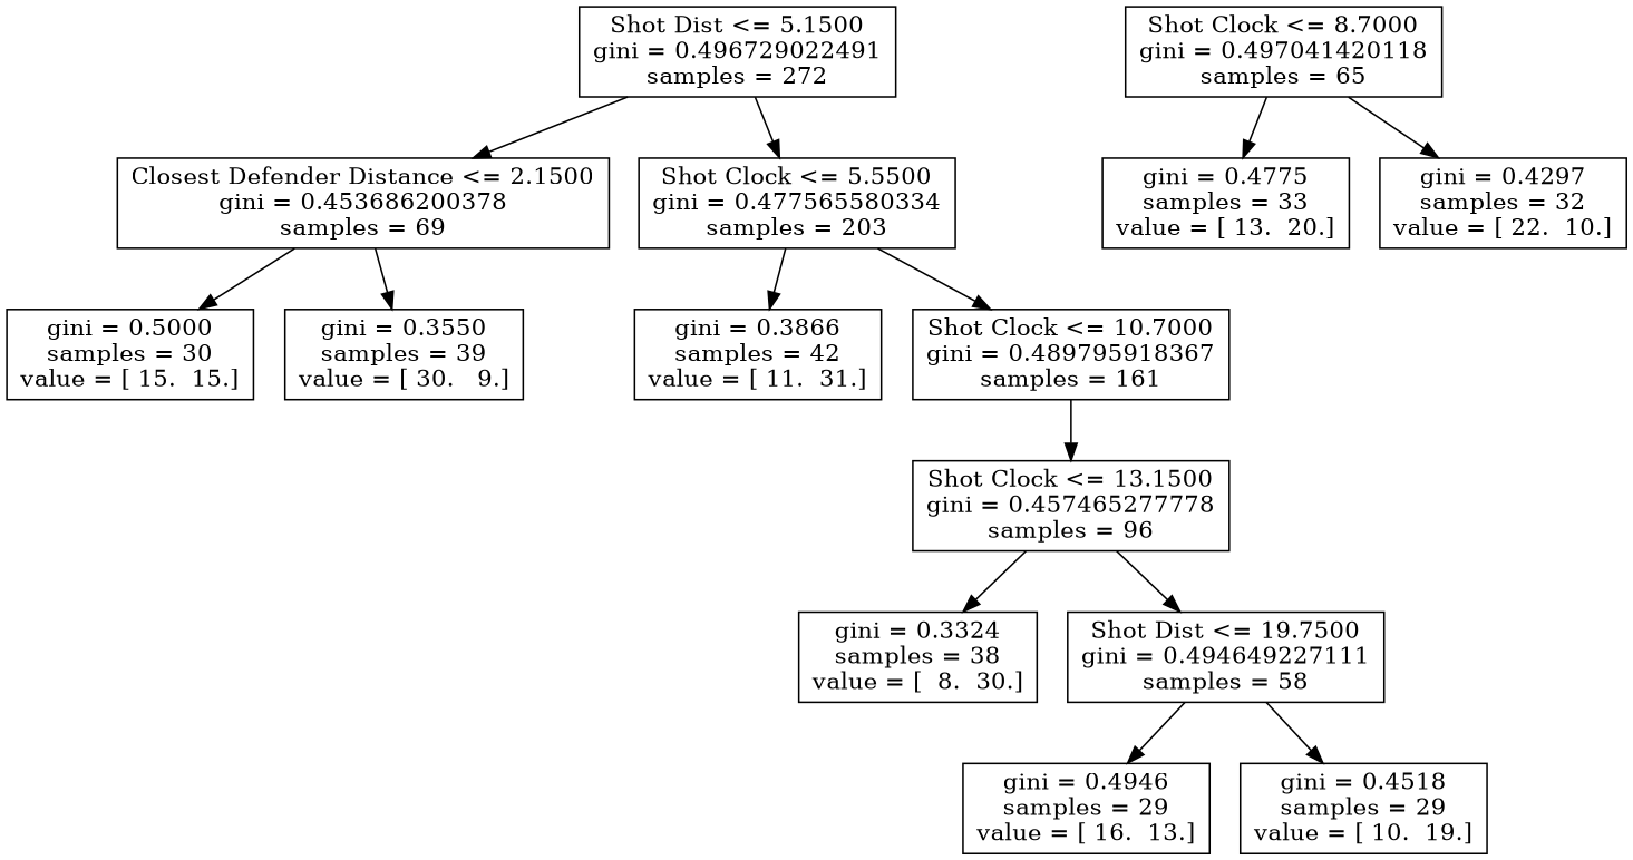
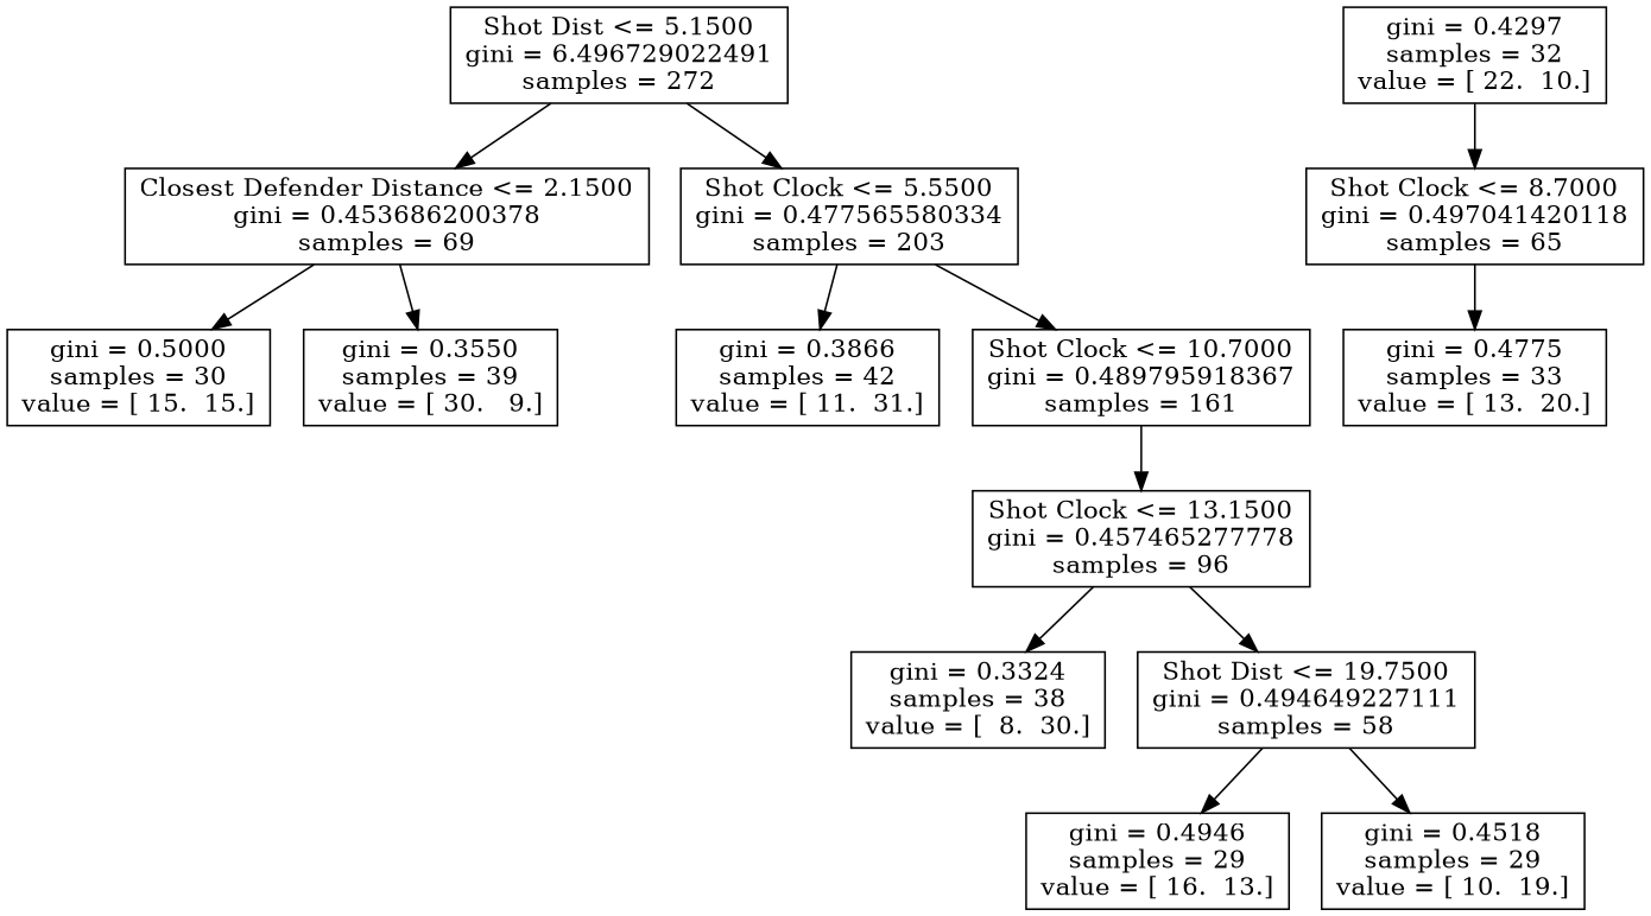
  digraph {
    node [shape=box]
-   n1 [label="Shot Dist <= 5.1500\ngini = 0.496729022491\nsamples = 272"]
+   n1 [label="Shot Dist <= 5.1500\ngini = 6.496729022491\nsamples = 272"]
    n2 [label="Closest Defender Distance <= 2.1500\ngini = 0.453686200378\nsamples = 69"]
    n3 [label="Shot Clock <= 5.5500\ngini = 0.477565580334\nsamples = 203"]
    n4 [label="gini = 0.5000\nsamples = 30\nvalue = [ 15.  15.]"]
    n5 [label="gini = 0.3550\nsamples = 39\nvalue = [ 30.   9.]"]
    n6 [label="gini = 0.3866\nsamples = 42\nvalue = [ 11.  31.]"]
    n7 [label="Shot Clock <= 10.7000\ngini = 0.489795918367\nsamples = 161"]
    n8 [label="Shot Clock <= 13.1500\ngini = 0.457465277778\nsamples = 96"]
    n9 [label="Shot Clock <= 8.7000\ngini = 0.497041420118\nsamples = 65"]
    n10 [label="gini = 0.4775\nsamples = 33\nvalue = [ 13.  20.]"]
    n11 [label="gini = 0.4297\nsamples = 32\nvalue = [ 22.  10.]"]
    n12 [label="gini = 0.3324\nsamples = 38\nvalue = [  8.  30.]"]
    n13 [label="Shot Dist <= 19.7500\ngini = 0.494649227111\nsamples = 58"]
    n14 [label="gini = 0.4946\nsamples = 29\nvalue = [ 16.  13.]"]
    n15 [label="gini = 0.4518\nsamples = 29\nvalue = [ 10.  19.]"]
    n1 -> n2
    n1 -> n3
    n2 -> n4
    n2 -> n5
    n3 -> n6
    n3 -> n7
    n7 -> n8
    n8 -> n12
    n8 -> n13
    n9 -> n10
-   n9 -> n11
+   n11 -> n9
    n13 -> n14
    n13 -> n15
  }
